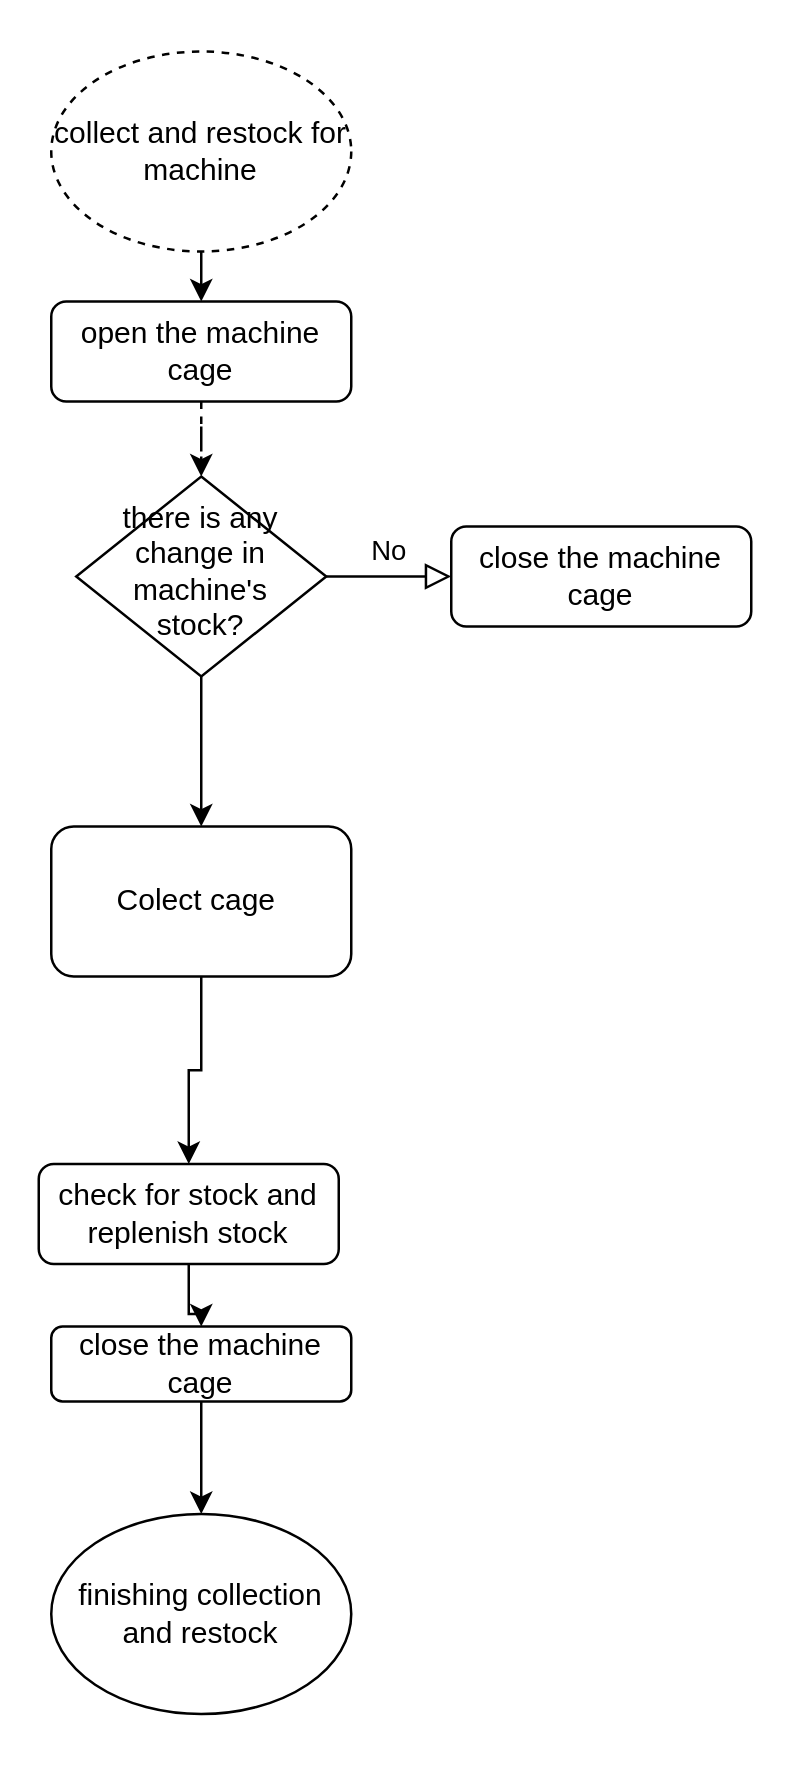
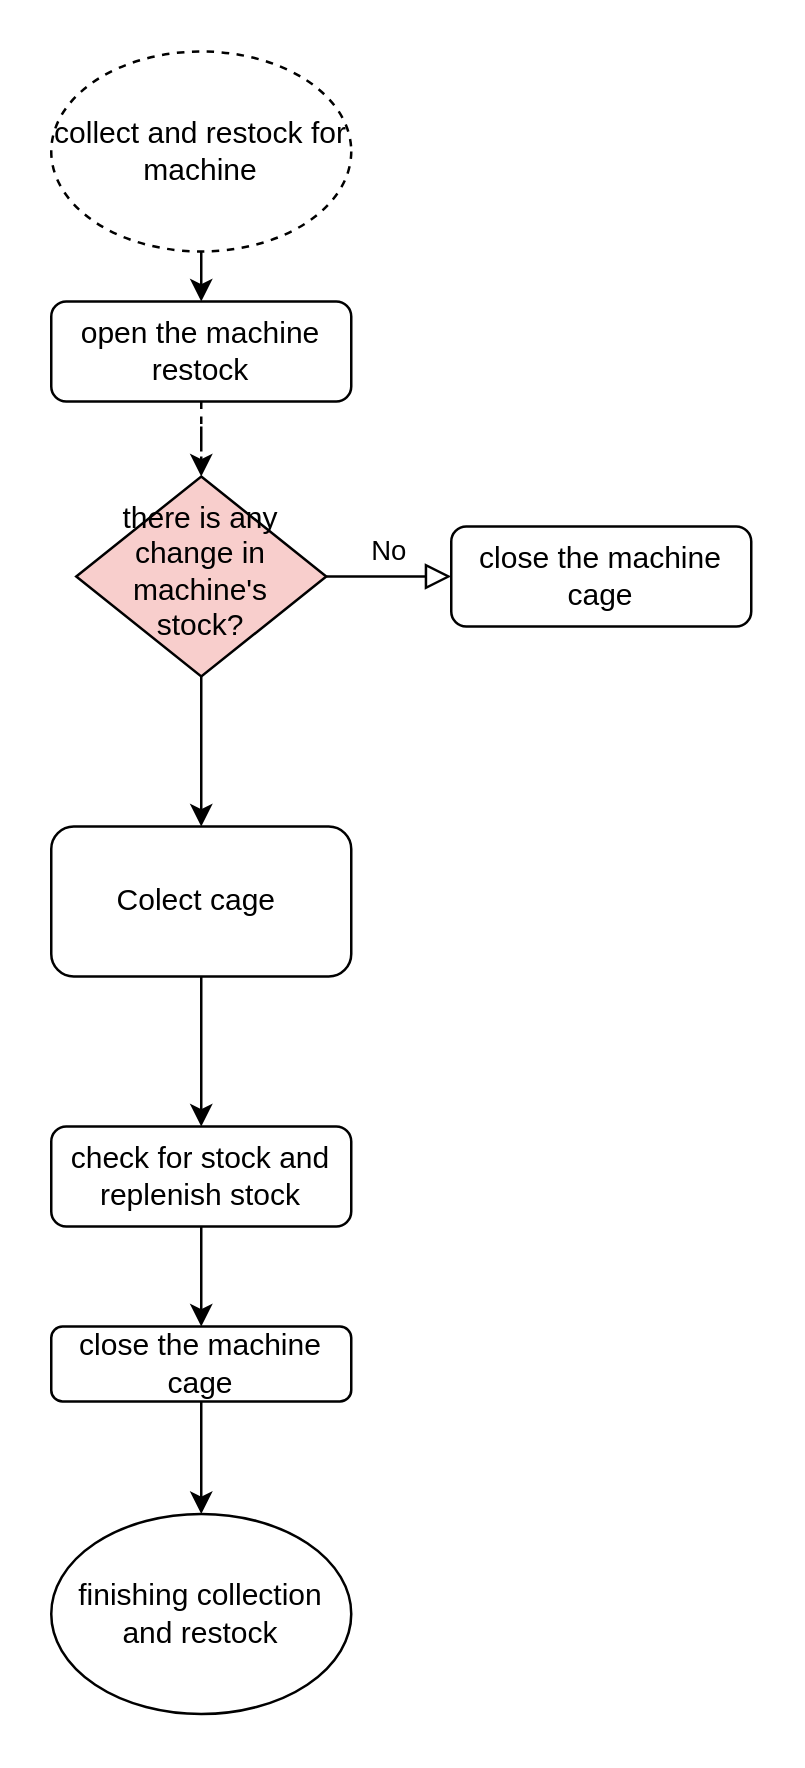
  <mxCell id="0" />
  <mxCell id="1" parent="0" />
  <mxCell id="2" value="" style="edgeStyle=orthogonalEdgeStyle;rounded=0;orthogonalLoop=1;jettySize=auto;html=1;" edge="1" parent="1" source="3" target="16"><mxGeometry relative="1" as="geometry" /></mxCell>
  <mxCell id="3" value="close the machine cage" style="rounded=1;whiteSpace=wrap;html=1;fontSize=12;glass=0;strokeWidth=1;shadow=0;" parent="1" vertex="1"><mxGeometry x="20" y="530" width="120" height="30" as="geometry" /></mxCell>
  <mxCell id="4" value="No" style="edgeStyle=orthogonalEdgeStyle;rounded=0;html=1;jettySize=auto;orthogonalLoop=1;fontSize=11;endArrow=block;endFill=0;endSize=8;strokeWidth=1;shadow=0;labelBackgroundColor=none;" parent="1" source="6" target="7" edge="1"><mxGeometry y="10" relative="1" as="geometry"><mxPoint as="offset" /></mxGeometry></mxCell>
  <mxCell id="5" value="" style="edgeStyle=orthogonalEdgeStyle;rounded=0;orthogonalLoop=1;jettySize=auto;html=1;" edge="1" parent="1" source="6" target="11"><mxGeometry relative="1" as="geometry" /></mxCell>
- <mxCell id="6" value="there is any change in machine's stock?" style="rhombus;whiteSpace=wrap;html=1;shadow=0;fontFamily=Helvetica;fontSize=12;align=center;strokeWidth=1;spacing=6;spacingTop=-4;" parent="1" vertex="1"><mxGeometry x="30" y="190" width="100" height="80" as="geometry" /></mxCell>
+ <mxCell id="6" value="there is any change in machine's stock?" style="rhombus;whiteSpace=wrap;html=1;shadow=0;fontFamily=Helvetica;fontSize=12;align=center;strokeWidth=1;spacing=6;spacingTop=-4;fillColor=#f8cecc;" parent="1" vertex="1"><mxGeometry x="30" y="190" width="100" height="80" as="geometry" /></mxCell>
  <mxCell id="7" value="close the machine cage" style="rounded=1;whiteSpace=wrap;html=1;fontSize=12;glass=0;strokeWidth=1;shadow=0;" parent="1" vertex="1"><mxGeometry x="180" y="210" width="120" height="40" as="geometry" /></mxCell>
  <mxCell id="8" value="" style="edgeStyle=orthogonalEdgeStyle;rounded=0;orthogonalLoop=1;jettySize=auto;html=1;" edge="1" parent="1" source="9" target="3"><mxGeometry relative="1" as="geometry" /></mxCell>
- <mxCell id="9" value="check for stock and replenish stock" style="rounded=1;whiteSpace=wrap;html=1;fontSize=12;glass=0;strokeWidth=1;shadow=0;" parent="1" vertex="1"><mxGeometry x="15" y="465" width="120" height="40" as="geometry" /></mxCell>
+ <mxCell id="9" value="check for stock and replenish stock" style="rounded=1;whiteSpace=wrap;html=1;fontSize=12;glass=0;strokeWidth=1;shadow=0;" parent="1" vertex="1"><mxGeometry x="20" y="450" width="120" height="40" as="geometry" /></mxCell>
  <mxCell id="10" value="" style="edgeStyle=orthogonalEdgeStyle;rounded=0;orthogonalLoop=1;jettySize=auto;html=1;" edge="1" parent="1" source="11" target="9"><mxGeometry relative="1" as="geometry" /></mxCell>
  <mxCell id="11" value="Colect cage&amp;nbsp;" style="rounded=1;whiteSpace=wrap;html=1;fontSize=12;glass=0;strokeWidth=1;shadow=0;" parent="1" vertex="1"><mxGeometry x="20" y="330" width="120" height="60" as="geometry" /></mxCell>
  <mxCell id="12" value="" style="edgeStyle=orthogonalEdgeStyle;rounded=0;orthogonalLoop=1;jettySize=auto;html=1;" edge="1" parent="1" source="13"><mxGeometry relative="1" as="geometry"><mxPoint x="80" y="120" as="targetPoint" /></mxGeometry></mxCell>
  <mxCell id="13" value="collect and restock for machine" style="ellipse;whiteSpace=wrap;html=1;dashed=1;" vertex="1" parent="1"><mxGeometry x="20" width="120" height="80" as="geometry" y="20" /></mxCell>
  <mxCell id="14" value="" style="edgeStyle=orthogonalEdgeStyle;rounded=0;orthogonalLoop=1;jettySize=auto;html=1;dashed=1;" edge="1" parent="1" source="15" target="6"><mxGeometry relative="1" as="geometry" /></mxCell>
- <mxCell id="15" value="open the machine cage" style="rounded=1;whiteSpace=wrap;html=1;" vertex="1" parent="1"><mxGeometry x="20" y="120" width="120" height="40" as="geometry" /></mxCell>
+ <mxCell id="15" value="open the machine restock" style="rounded=1;whiteSpace=wrap;html=1;" vertex="1" parent="1"><mxGeometry x="20" y="120" width="120" height="40" as="geometry" /></mxCell>
  <mxCell id="16" value="finishing collection and restock" style="ellipse;whiteSpace=wrap;html=1;" vertex="1" parent="1"><mxGeometry x="20" y="605" width="120" height="80" as="geometry" /></mxCell>
